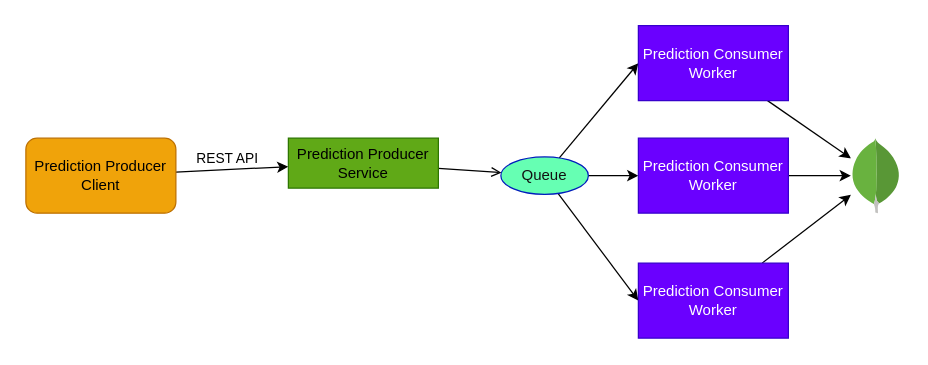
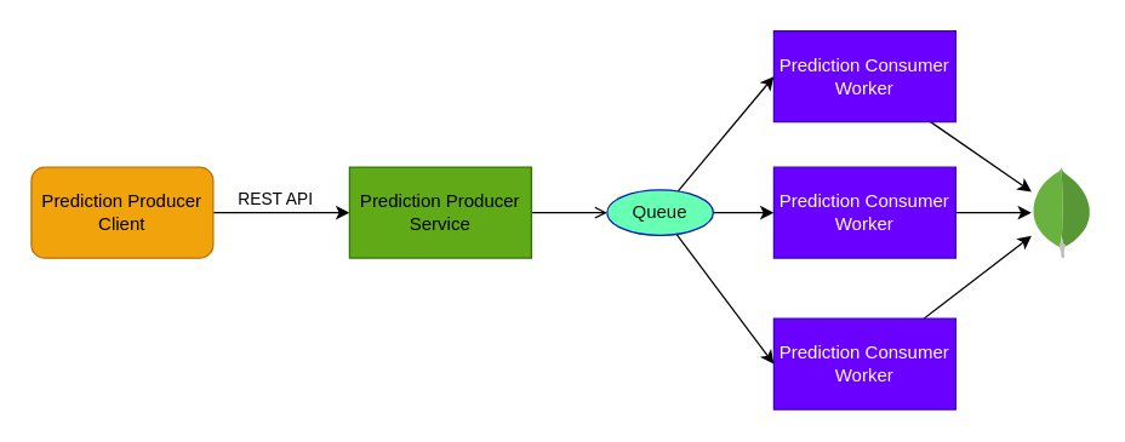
  <mxCell id="0" />
  <mxCell id="1" parent="0" />
  <mxCell id="2" value="" style="edgeStyle=none;html=1;" edge="1" parent="1" source="4" target="6"><mxGeometry relative="1" as="geometry" /></mxCell>
  <mxCell id="3" value="REST API" style="edgeLabel;html=1;align=center;verticalAlign=middle;resizable=0;points=[];" vertex="1" connectable="0" parent="2"><mxGeometry x="-0.015" y="-2" relative="1" as="geometry"><mxPoint x="-4" y="-12" as="offset" /></mxGeometry></mxCell>
  <mxCell id="4" value="Prediction Producer Client" style="whiteSpace=wrap;html=1;fillColor=#f0a30a;fontColor=#000000;strokeColor=#BD7000;rounded=1;" vertex="1" parent="1"><mxGeometry x="20" y="110" width="120" height="60" as="geometry" /></mxCell>
  <mxCell id="5" value="" style="edgeStyle=none;html=1;endArrow=open;" edge="1" parent="1" source="6" target="11"><mxGeometry relative="1" as="geometry" /></mxCell>
- <mxCell id="6" value="&lt;font color=&quot;#000000&quot;&gt;Prediction Producer Service&lt;/font&gt;" style="rounded=0;whiteSpace=wrap;html=1;fillColor=#60a917;fontColor=#ffffff;strokeColor=#2D7600;" vertex="1" parent="1"><mxGeometry x="230" y="110" width="120" height="40" as="geometry" /></mxCell>
+ <mxCell id="6" value="&lt;font color=&quot;#000000&quot;&gt;Prediction Producer Service&lt;/font&gt;" style="rounded=0;whiteSpace=wrap;html=1;fillColor=#60a917;fontColor=#ffffff;strokeColor=#2D7600;" vertex="1" parent="1"><mxGeometry x="230" y="110" width="120" height="60" as="geometry" /></mxCell>
  <mxCell id="7" value="" style="dashed=0;outlineConnect=0;html=1;align=center;labelPosition=center;verticalLabelPosition=bottom;verticalAlign=top;shape=mxgraph.weblogos.mongodb" vertex="1" parent="1"><mxGeometry x="680" y="110" width="40" height="60" as="geometry" /></mxCell>
  <mxCell id="8" value="" style="edgeStyle=none;html=1;fontColor=#000000;" edge="1" parent="1" source="11" target="15"><mxGeometry relative="1" as="geometry" /></mxCell>
  <mxCell id="9" style="edgeStyle=none;html=1;entryX=0;entryY=0.5;entryDx=0;entryDy=0;fontColor=#000000;" edge="1" parent="1" source="11" target="13"><mxGeometry relative="1" as="geometry" /></mxCell>
  <mxCell id="10" style="edgeStyle=none;html=1;entryX=0;entryY=0.5;entryDx=0;entryDy=0;fontColor=#000000;" edge="1" parent="1" source="11" target="17"><mxGeometry relative="1" as="geometry" /></mxCell>
  <mxCell id="11" value="&lt;font color=&quot;#121212&quot;&gt;Queue&lt;/font&gt;" style="ellipse;whiteSpace=wrap;html=1;fillColor=#66FFB3;fontColor=#ffffff;strokeColor=#001DBC;" vertex="1" parent="1"><mxGeometry x="400" y="125" width="70" height="30" as="geometry" /></mxCell>
  <mxCell id="12" style="edgeStyle=none;html=1;fontColor=#000000;" edge="1" parent="1" source="13" target="7"><mxGeometry relative="1" as="geometry" /></mxCell>
  <mxCell id="13" value="Prediction Consumer Worker" style="rounded=0;whiteSpace=wrap;html=1;fontColor=#ffffff;fillColor=#6a00ff;strokeColor=#3700CC;" vertex="1" parent="1"><mxGeometry x="510" y="20" width="120" height="60" as="geometry" /></mxCell>
  <mxCell id="14" value="" style="edgeStyle=none;html=1;fontColor=#000000;" edge="1" parent="1" source="15" target="7"><mxGeometry relative="1" as="geometry" /></mxCell>
  <mxCell id="15" value="Prediction Consumer Worker" style="rounded=0;whiteSpace=wrap;html=1;fontColor=#ffffff;fillColor=#6a00ff;strokeColor=#3700CC;" vertex="1" parent="1"><mxGeometry x="510" y="110" width="120" height="60" as="geometry" /></mxCell>
  <mxCell id="16" style="edgeStyle=none;html=1;fontColor=#000000;" edge="1" parent="1" source="17" target="7"><mxGeometry relative="1" as="geometry" /></mxCell>
  <mxCell id="17" value="Prediction Consumer Worker" style="rounded=0;whiteSpace=wrap;html=1;fontColor=#ffffff;fillColor=#6a00ff;strokeColor=#3700CC;" vertex="1" parent="1"><mxGeometry x="510" y="210" width="120" height="60" as="geometry" /></mxCell>
